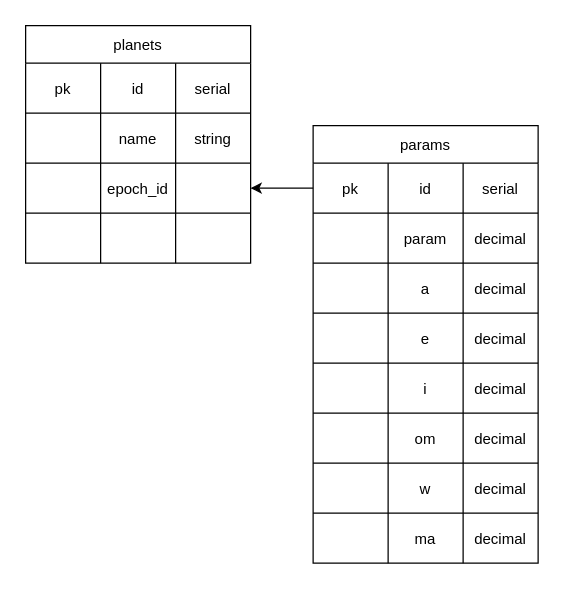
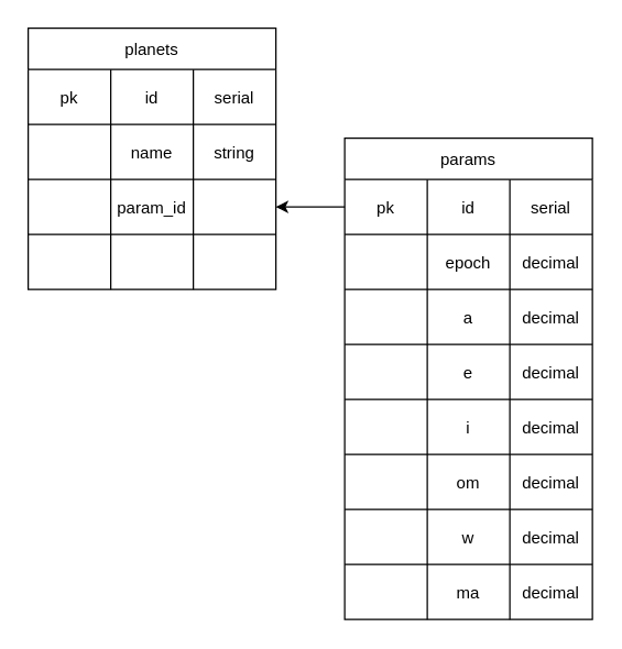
  <mxCell id="0" />
  <mxCell id="1" parent="0" />
  <mxCell id="2" value="" style="edgeStyle=none;exitX=0;exitY=0.5;exitDx=0;exitDy=0;entryX=1;entryY=0.5;entryDx=0;entryDy=0;labelBackgroundColor=default;" parent="1" source="21" target="12" edge="1"><mxGeometry relative="1" as="geometry"><mxPoint x="230" y="110" as="targetPoint" /></mxGeometry></mxCell>
  <mxCell id="3" value="planets" style="shape=table;startSize=30;container=1;collapsible=0;childLayout=tableLayout;labelBackgroundColor=default;gradientColor=none;labelBorderColor=none;" parent="1" vertex="1"><mxGeometry x="20" y="20" width="180" height="190" as="geometry" /></mxCell>
  <mxCell id="4" value="" style="shape=tableRow;horizontal=0;startSize=0;swimlaneHead=0;swimlaneBody=0;top=0;left=0;bottom=0;right=0;collapsible=0;dropTarget=0;fillColor=none;points=[[0,0.5],[1,0.5]];portConstraint=eastwest;labelBackgroundColor=default;" parent="3" vertex="1"><mxGeometry y="30" width="180" height="40" as="geometry" /></mxCell>
  <mxCell id="5" value="pk" style="shape=partialRectangle;connectable=0;overflow=hidden;fillColor=none;top=0;left=0;bottom=0;right=0;pointerEvents=1;labelBackgroundColor=default;" parent="4" vertex="1"><mxGeometry width="60" height="40" as="geometry"><mxRectangle width="60" height="40" as="alternateBounds" /></mxGeometry></mxCell>
  <mxCell id="6" value="id" style="shape=partialRectangle;connectable=0;overflow=hidden;fillColor=none;top=0;left=0;bottom=0;right=0;pointerEvents=1;labelBackgroundColor=default;" parent="4" vertex="1"><mxGeometry x="60" width="60" height="40" as="geometry"><mxRectangle width="60" height="40" as="alternateBounds" /></mxGeometry></mxCell>
  <mxCell id="7" value="serial" style="shape=partialRectangle;connectable=0;overflow=hidden;fillColor=none;top=0;left=0;bottom=0;right=0;pointerEvents=1;labelBackgroundColor=default;" parent="4" vertex="1"><mxGeometry x="120" width="60" height="40" as="geometry"><mxRectangle width="60" height="40" as="alternateBounds" /></mxGeometry></mxCell>
  <mxCell id="8" value="" style="shape=tableRow;horizontal=0;startSize=0;swimlaneHead=0;swimlaneBody=0;top=0;left=0;bottom=0;right=0;collapsible=0;dropTarget=0;fillColor=none;points=[[0,0.5],[1,0.5]];portConstraint=eastwest;labelBackgroundColor=default;" parent="3" vertex="1"><mxGeometry y="70" width="180" height="40" as="geometry" /></mxCell>
  <mxCell id="9" value="" style="shape=partialRectangle;connectable=0;overflow=hidden;fillColor=none;top=0;left=0;bottom=0;right=0;pointerEvents=1;labelBackgroundColor=default;" parent="8" vertex="1"><mxGeometry width="60" height="40" as="geometry"><mxRectangle width="60" height="40" as="alternateBounds" /></mxGeometry></mxCell>
  <mxCell id="10" value="name" style="shape=partialRectangle;connectable=0;overflow=hidden;fillColor=none;top=0;left=0;bottom=0;right=0;pointerEvents=1;labelBackgroundColor=default;" parent="8" vertex="1"><mxGeometry x="60" width="60" height="40" as="geometry"><mxRectangle width="60" height="40" as="alternateBounds" /></mxGeometry></mxCell>
  <mxCell id="11" value="string" style="shape=partialRectangle;connectable=0;overflow=hidden;fillColor=none;top=0;left=0;bottom=0;right=0;pointerEvents=1;labelBackgroundColor=default;" parent="8" vertex="1"><mxGeometry x="120" width="60" height="40" as="geometry"><mxRectangle width="60" height="40" as="alternateBounds" /></mxGeometry></mxCell>
  <mxCell id="12" value="" style="shape=tableRow;horizontal=0;startSize=0;swimlaneHead=0;swimlaneBody=0;top=0;left=0;bottom=0;right=0;collapsible=0;dropTarget=0;fillColor=none;points=[[0,0.5],[1,0.5]];portConstraint=eastwest;labelBackgroundColor=default;" parent="3" vertex="1"><mxGeometry y="110" width="180" height="40" as="geometry" /></mxCell>
  <mxCell id="13" value="" style="shape=partialRectangle;connectable=0;overflow=hidden;fillColor=none;top=0;left=0;bottom=0;right=0;pointerEvents=1;labelBackgroundColor=default;" parent="12" vertex="1"><mxGeometry width="60" height="40" as="geometry"><mxRectangle width="60" height="40" as="alternateBounds" /></mxGeometry></mxCell>
- <mxCell id="14" value="epoch_id" style="shape=partialRectangle;connectable=0;overflow=hidden;fillColor=none;top=0;left=0;bottom=0;right=0;pointerEvents=1;labelBackgroundColor=default;" parent="12" vertex="1"><mxGeometry x="60" width="60" height="40" as="geometry"><mxRectangle width="60" height="40" as="alternateBounds" /></mxGeometry></mxCell>
+ <mxCell id="14" value="param_id" style="shape=partialRectangle;connectable=0;overflow=hidden;fillColor=none;top=0;left=0;bottom=0;right=0;pointerEvents=1;labelBackgroundColor=default;" parent="12" vertex="1"><mxGeometry x="60" width="60" height="40" as="geometry"><mxRectangle width="60" height="40" as="alternateBounds" /></mxGeometry></mxCell>
  <mxCell id="15" value="" style="shape=partialRectangle;connectable=0;overflow=hidden;fillColor=none;top=0;left=0;bottom=0;right=0;pointerEvents=1;labelBackgroundColor=default;" parent="12" vertex="1"><mxGeometry x="120" width="60" height="40" as="geometry"><mxRectangle width="60" height="40" as="alternateBounds" /></mxGeometry></mxCell>
  <mxCell id="16" value="" style="shape=tableRow;horizontal=0;startSize=0;swimlaneHead=0;swimlaneBody=0;top=0;left=0;bottom=0;right=0;collapsible=0;dropTarget=0;fillColor=none;points=[[0,0.5],[1,0.5]];portConstraint=eastwest;labelBackgroundColor=default;" parent="3" vertex="1"><mxGeometry y="150" width="180" height="40" as="geometry" /></mxCell>
  <mxCell id="17" value="" style="shape=partialRectangle;connectable=0;overflow=hidden;fillColor=none;top=0;left=0;bottom=0;right=0;pointerEvents=1;labelBackgroundColor=default;" parent="16" vertex="1"><mxGeometry width="60" height="40" as="geometry"><mxRectangle width="60" height="40" as="alternateBounds" /></mxGeometry></mxCell>
  <mxCell id="18" value="" style="shape=partialRectangle;connectable=0;overflow=hidden;fillColor=none;top=0;left=0;bottom=0;right=0;pointerEvents=1;labelBackgroundColor=default;" parent="16" vertex="1"><mxGeometry x="60" width="60" height="40" as="geometry"><mxRectangle width="60" height="40" as="alternateBounds" /></mxGeometry></mxCell>
  <mxCell id="19" value="" style="shape=partialRectangle;connectable=0;overflow=hidden;fillColor=none;top=0;left=0;bottom=0;right=0;pointerEvents=1;labelBackgroundColor=default;" parent="16" vertex="1"><mxGeometry x="120" width="60" height="40" as="geometry"><mxRectangle width="60" height="40" as="alternateBounds" /></mxGeometry></mxCell>
  <mxCell id="20" value="params" style="shape=table;startSize=30;container=1;collapsible=0;childLayout=tableLayout;strokeColor=default;fillColor=default;swimlaneLine=1;labelBackgroundColor=default;" parent="1" vertex="1"><mxGeometry x="250" y="100" width="180" height="350" as="geometry" /></mxCell>
  <mxCell id="21" value="" style="shape=tableRow;horizontal=0;startSize=0;swimlaneHead=0;swimlaneBody=0;top=0;left=0;bottom=0;right=0;collapsible=0;dropTarget=0;fillColor=none;points=[[0,0.5],[1,0.5]];portConstraint=eastwest;labelBackgroundColor=default;" parent="20" vertex="1"><mxGeometry y="30" width="180" height="40" as="geometry" /></mxCell>
  <mxCell id="22" value="pk" style="shape=partialRectangle;connectable=0;overflow=hidden;fillColor=none;top=0;left=0;bottom=0;right=0;pointerEvents=1;labelBackgroundColor=default;" parent="21" vertex="1"><mxGeometry width="60" height="40" as="geometry"><mxRectangle width="60" height="40" as="alternateBounds" /></mxGeometry></mxCell>
  <mxCell id="23" value="id" style="shape=partialRectangle;connectable=0;overflow=hidden;fillColor=none;top=0;left=0;bottom=0;right=0;pointerEvents=1;labelBackgroundColor=default;" parent="21" vertex="1"><mxGeometry x="60" width="60" height="40" as="geometry"><mxRectangle width="60" height="40" as="alternateBounds" /></mxGeometry></mxCell>
  <mxCell id="24" value="serial" style="shape=partialRectangle;connectable=0;overflow=hidden;fillColor=none;top=0;left=0;bottom=0;right=0;pointerEvents=1;labelBackgroundColor=default;" parent="21" vertex="1"><mxGeometry x="120" width="60" height="40" as="geometry"><mxRectangle width="60" height="40" as="alternateBounds" /></mxGeometry></mxCell>
  <mxCell id="25" value="" style="shape=tableRow;horizontal=0;startSize=0;swimlaneHead=0;swimlaneBody=0;top=0;left=0;bottom=0;right=0;collapsible=0;dropTarget=0;fillColor=none;points=[[0,0.5],[1,0.5]];portConstraint=eastwest;labelBackgroundColor=default;" parent="20" vertex="1"><mxGeometry y="70" width="180" height="40" as="geometry" /></mxCell>
  <mxCell id="26" value="" style="shape=partialRectangle;connectable=0;overflow=hidden;fillColor=none;top=0;left=0;bottom=0;right=0;pointerEvents=1;labelBackgroundColor=default;" parent="25" vertex="1"><mxGeometry width="60" height="40" as="geometry"><mxRectangle width="60" height="40" as="alternateBounds" /></mxGeometry></mxCell>
- <mxCell id="27" value="param" style="shape=partialRectangle;connectable=0;overflow=hidden;fillColor=none;top=0;left=0;bottom=0;right=0;pointerEvents=1;labelBackgroundColor=default;" parent="25" vertex="1"><mxGeometry x="60" width="60" height="40" as="geometry"><mxRectangle width="60" height="40" as="alternateBounds" /></mxGeometry></mxCell>
+ <mxCell id="27" value="epoch" style="shape=partialRectangle;connectable=0;overflow=hidden;fillColor=none;top=0;left=0;bottom=0;right=0;pointerEvents=1;labelBackgroundColor=default;" parent="25" vertex="1"><mxGeometry x="60" width="60" height="40" as="geometry"><mxRectangle width="60" height="40" as="alternateBounds" /></mxGeometry></mxCell>
  <mxCell id="28" value="decimal" style="shape=partialRectangle;connectable=0;overflow=hidden;fillColor=none;top=0;left=0;bottom=0;right=0;pointerEvents=1;strokeColor=default;fontColor=default;labelBackgroundColor=default;labelBorderColor=none;" parent="25" vertex="1"><mxGeometry x="120" width="60" height="40" as="geometry"><mxRectangle width="60" height="40" as="alternateBounds" /></mxGeometry></mxCell>
  <mxCell id="29" value="" style="shape=tableRow;horizontal=0;startSize=0;swimlaneHead=0;swimlaneBody=0;top=0;left=0;bottom=0;right=0;collapsible=0;dropTarget=0;fillColor=none;points=[[0,0.5],[1,0.5]];portConstraint=eastwest;labelBackgroundColor=default;" parent="20" vertex="1"><mxGeometry y="110" width="180" height="40" as="geometry" /></mxCell>
  <mxCell id="30" value="" style="shape=partialRectangle;connectable=0;overflow=hidden;fillColor=none;top=0;left=0;bottom=0;right=0;pointerEvents=1;labelBackgroundColor=default;" parent="29" vertex="1"><mxGeometry width="60" height="40" as="geometry"><mxRectangle width="60" height="40" as="alternateBounds" /></mxGeometry></mxCell>
  <mxCell id="31" value="a" style="shape=partialRectangle;connectable=0;overflow=hidden;fillColor=none;top=0;left=0;bottom=0;right=0;pointerEvents=1;labelBackgroundColor=default;" parent="29" vertex="1"><mxGeometry x="60" width="60" height="40" as="geometry"><mxRectangle width="60" height="40" as="alternateBounds" /></mxGeometry></mxCell>
  <mxCell id="32" value="decimal" style="shape=partialRectangle;connectable=0;overflow=hidden;fillColor=none;top=0;left=0;bottom=0;right=0;pointerEvents=1;labelBackgroundColor=default;fontColor=default;" parent="29" vertex="1"><mxGeometry x="120" width="60" height="40" as="geometry"><mxRectangle width="60" height="40" as="alternateBounds" /></mxGeometry></mxCell>
  <mxCell id="33" value="" style="shape=tableRow;horizontal=0;startSize=0;swimlaneHead=0;swimlaneBody=0;top=0;left=0;bottom=0;right=0;collapsible=0;dropTarget=0;fillColor=none;points=[[0,0.5],[1,0.5]];portConstraint=eastwest;labelBackgroundColor=default;" parent="20" vertex="1"><mxGeometry y="150" width="180" height="40" as="geometry" /></mxCell>
  <mxCell id="34" value="" style="shape=partialRectangle;connectable=0;overflow=hidden;fillColor=none;top=0;left=0;bottom=0;right=0;pointerEvents=1;labelBackgroundColor=default;" parent="33" vertex="1"><mxGeometry width="60" height="40" as="geometry"><mxRectangle width="60" height="40" as="alternateBounds" /></mxGeometry></mxCell>
  <mxCell id="35" value="e" style="shape=partialRectangle;connectable=0;overflow=hidden;fillColor=none;top=0;left=0;bottom=0;right=0;pointerEvents=1;labelBackgroundColor=default;" parent="33" vertex="1"><mxGeometry x="60" width="60" height="40" as="geometry"><mxRectangle width="60" height="40" as="alternateBounds" /></mxGeometry></mxCell>
  <mxCell id="36" value="decimal" style="shape=partialRectangle;connectable=0;overflow=hidden;fillColor=none;top=0;left=0;bottom=0;right=0;pointerEvents=1;fontColor=default;labelBackgroundColor=default;" parent="33" vertex="1"><mxGeometry x="120" width="60" height="40" as="geometry"><mxRectangle width="60" height="40" as="alternateBounds" /></mxGeometry></mxCell>
  <mxCell id="37" value="" style="shape=tableRow;horizontal=0;startSize=0;swimlaneHead=0;swimlaneBody=0;top=0;left=0;bottom=0;right=0;collapsible=0;dropTarget=0;fillColor=none;points=[[0,0.5],[1,0.5]];portConstraint=eastwest;labelBackgroundColor=default;" parent="20" vertex="1"><mxGeometry y="190" width="180" height="40" as="geometry" /></mxCell>
  <mxCell id="38" value="" style="shape=partialRectangle;connectable=0;overflow=hidden;fillColor=none;top=0;left=0;bottom=0;right=0;pointerEvents=1;labelBackgroundColor=default;" parent="37" vertex="1"><mxGeometry width="60" height="40" as="geometry"><mxRectangle width="60" height="40" as="alternateBounds" /></mxGeometry></mxCell>
  <mxCell id="39" value="i" style="shape=partialRectangle;connectable=0;overflow=hidden;fillColor=none;top=0;left=0;bottom=0;right=0;pointerEvents=1;labelBackgroundColor=default;" parent="37" vertex="1"><mxGeometry x="60" width="60" height="40" as="geometry"><mxRectangle width="60" height="40" as="alternateBounds" /></mxGeometry></mxCell>
  <mxCell id="40" value="decimal" style="shape=partialRectangle;connectable=0;overflow=hidden;fillColor=none;top=0;left=0;bottom=0;right=0;pointerEvents=1;fontColor=default;labelBackgroundColor=default;" parent="37" vertex="1"><mxGeometry x="120" width="60" height="40" as="geometry"><mxRectangle width="60" height="40" as="alternateBounds" /></mxGeometry></mxCell>
  <mxCell id="41" value="" style="shape=tableRow;horizontal=0;startSize=0;swimlaneHead=0;swimlaneBody=0;top=0;left=0;bottom=0;right=0;collapsible=0;dropTarget=0;fillColor=none;points=[[0,0.5],[1,0.5]];portConstraint=eastwest;labelBackgroundColor=default;" parent="20" vertex="1"><mxGeometry y="230" width="180" height="40" as="geometry" /></mxCell>
  <mxCell id="42" value="" style="shape=partialRectangle;connectable=0;overflow=hidden;fillColor=none;top=0;left=0;bottom=0;right=0;pointerEvents=1;labelBackgroundColor=default;" parent="41" vertex="1"><mxGeometry width="60" height="40" as="geometry"><mxRectangle width="60" height="40" as="alternateBounds" /></mxGeometry></mxCell>
  <mxCell id="43" value="om" style="shape=partialRectangle;connectable=0;overflow=hidden;fillColor=none;top=0;left=0;bottom=0;right=0;pointerEvents=1;labelBackgroundColor=default;" parent="41" vertex="1"><mxGeometry x="60" width="60" height="40" as="geometry"><mxRectangle width="60" height="40" as="alternateBounds" /></mxGeometry></mxCell>
  <mxCell id="44" value="decimal" style="shape=partialRectangle;connectable=0;overflow=hidden;fillColor=none;top=0;left=0;bottom=0;right=0;pointerEvents=1;fontColor=default;labelBackgroundColor=default;" parent="41" vertex="1"><mxGeometry x="120" width="60" height="40" as="geometry"><mxRectangle width="60" height="40" as="alternateBounds" /></mxGeometry></mxCell>
  <mxCell id="45" value="" style="shape=tableRow;horizontal=0;startSize=0;swimlaneHead=0;swimlaneBody=0;top=0;left=0;bottom=0;right=0;collapsible=0;dropTarget=0;fillColor=none;points=[[0,0.5],[1,0.5]];portConstraint=eastwest;labelBackgroundColor=default;" parent="20" vertex="1"><mxGeometry y="270" width="180" height="40" as="geometry" /></mxCell>
  <mxCell id="46" value="" style="shape=partialRectangle;connectable=0;overflow=hidden;fillColor=none;top=0;left=0;bottom=0;right=0;pointerEvents=1;labelBackgroundColor=default;" parent="45" vertex="1"><mxGeometry width="60" height="40" as="geometry"><mxRectangle width="60" height="40" as="alternateBounds" /></mxGeometry></mxCell>
  <mxCell id="47" value="w" style="shape=partialRectangle;connectable=0;overflow=hidden;fillColor=none;top=0;left=0;bottom=0;right=0;pointerEvents=1;labelBackgroundColor=default;" parent="45" vertex="1"><mxGeometry x="60" width="60" height="40" as="geometry"><mxRectangle width="60" height="40" as="alternateBounds" /></mxGeometry></mxCell>
  <mxCell id="48" value="decimal" style="shape=partialRectangle;connectable=0;overflow=hidden;fillColor=none;top=0;left=0;bottom=0;right=0;pointerEvents=1;fontColor=default;labelBackgroundColor=default;" parent="45" vertex="1"><mxGeometry x="120" width="60" height="40" as="geometry"><mxRectangle width="60" height="40" as="alternateBounds" /></mxGeometry></mxCell>
  <mxCell id="49" value="" style="shape=tableRow;horizontal=0;startSize=0;swimlaneHead=0;swimlaneBody=0;top=0;left=0;bottom=0;right=0;collapsible=0;dropTarget=0;fillColor=none;points=[[0,0.5],[1,0.5]];portConstraint=eastwest;labelBackgroundColor=default;" parent="20" vertex="1"><mxGeometry y="310" width="180" height="40" as="geometry" /></mxCell>
  <mxCell id="50" value="" style="shape=partialRectangle;connectable=0;overflow=hidden;fillColor=none;top=0;left=0;bottom=0;right=0;pointerEvents=1;labelBackgroundColor=default;" parent="49" vertex="1"><mxGeometry width="60" height="40" as="geometry"><mxRectangle width="60" height="40" as="alternateBounds" /></mxGeometry></mxCell>
  <mxCell id="51" value="ma" style="shape=partialRectangle;connectable=0;overflow=hidden;fillColor=none;top=0;left=0;bottom=0;right=0;pointerEvents=1;labelBackgroundColor=default;" parent="49" vertex="1"><mxGeometry x="60" width="60" height="40" as="geometry"><mxRectangle width="60" height="40" as="alternateBounds" /></mxGeometry></mxCell>
  <mxCell id="52" value="decimal" style="shape=partialRectangle;connectable=0;overflow=hidden;fillColor=none;top=0;left=0;bottom=0;right=0;pointerEvents=1;fontColor=default;labelBackgroundColor=default;" parent="49" vertex="1"><mxGeometry x="120" width="60" height="40" as="geometry"><mxRectangle width="60" height="40" as="alternateBounds" /></mxGeometry></mxCell>
